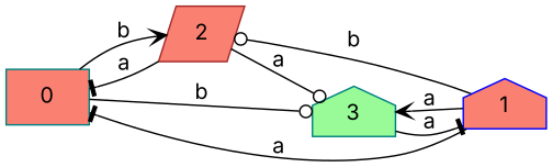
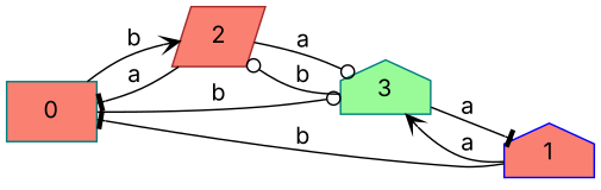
  digraph {
    fontname=Inter
    rankdir=LR
    node [color=teal fillcolor=salmon fontname=Inter shape=house style=filled]
    edge [arrowhead=odot fontname=Inter]
    n1 [label=0 shape=box]
    n2 [color=brown label=2 shape=parallelogram]
    n3 [fillcolor=palegreen label=3]
    n4 [color=blue label=1]
    n1 -> n2 [arrowhead=vee label=b]
    n1 -> n3 [label=b]
    n2 -> n1 [arrowhead=tee label=a]
    n2 -> n3 [label=a]
-   n4 -> n2 [label=b]
+   n3 -> n2 [label=b]
    n3 -> n4 [arrowhead=tee label=a]
-   n4 -> n1 [arrowhead=tee label=a]
+   n4 -> n1 [arrowhead=tee label=b]
    n4 -> n3 [arrowhead=vee label=a]
  }
